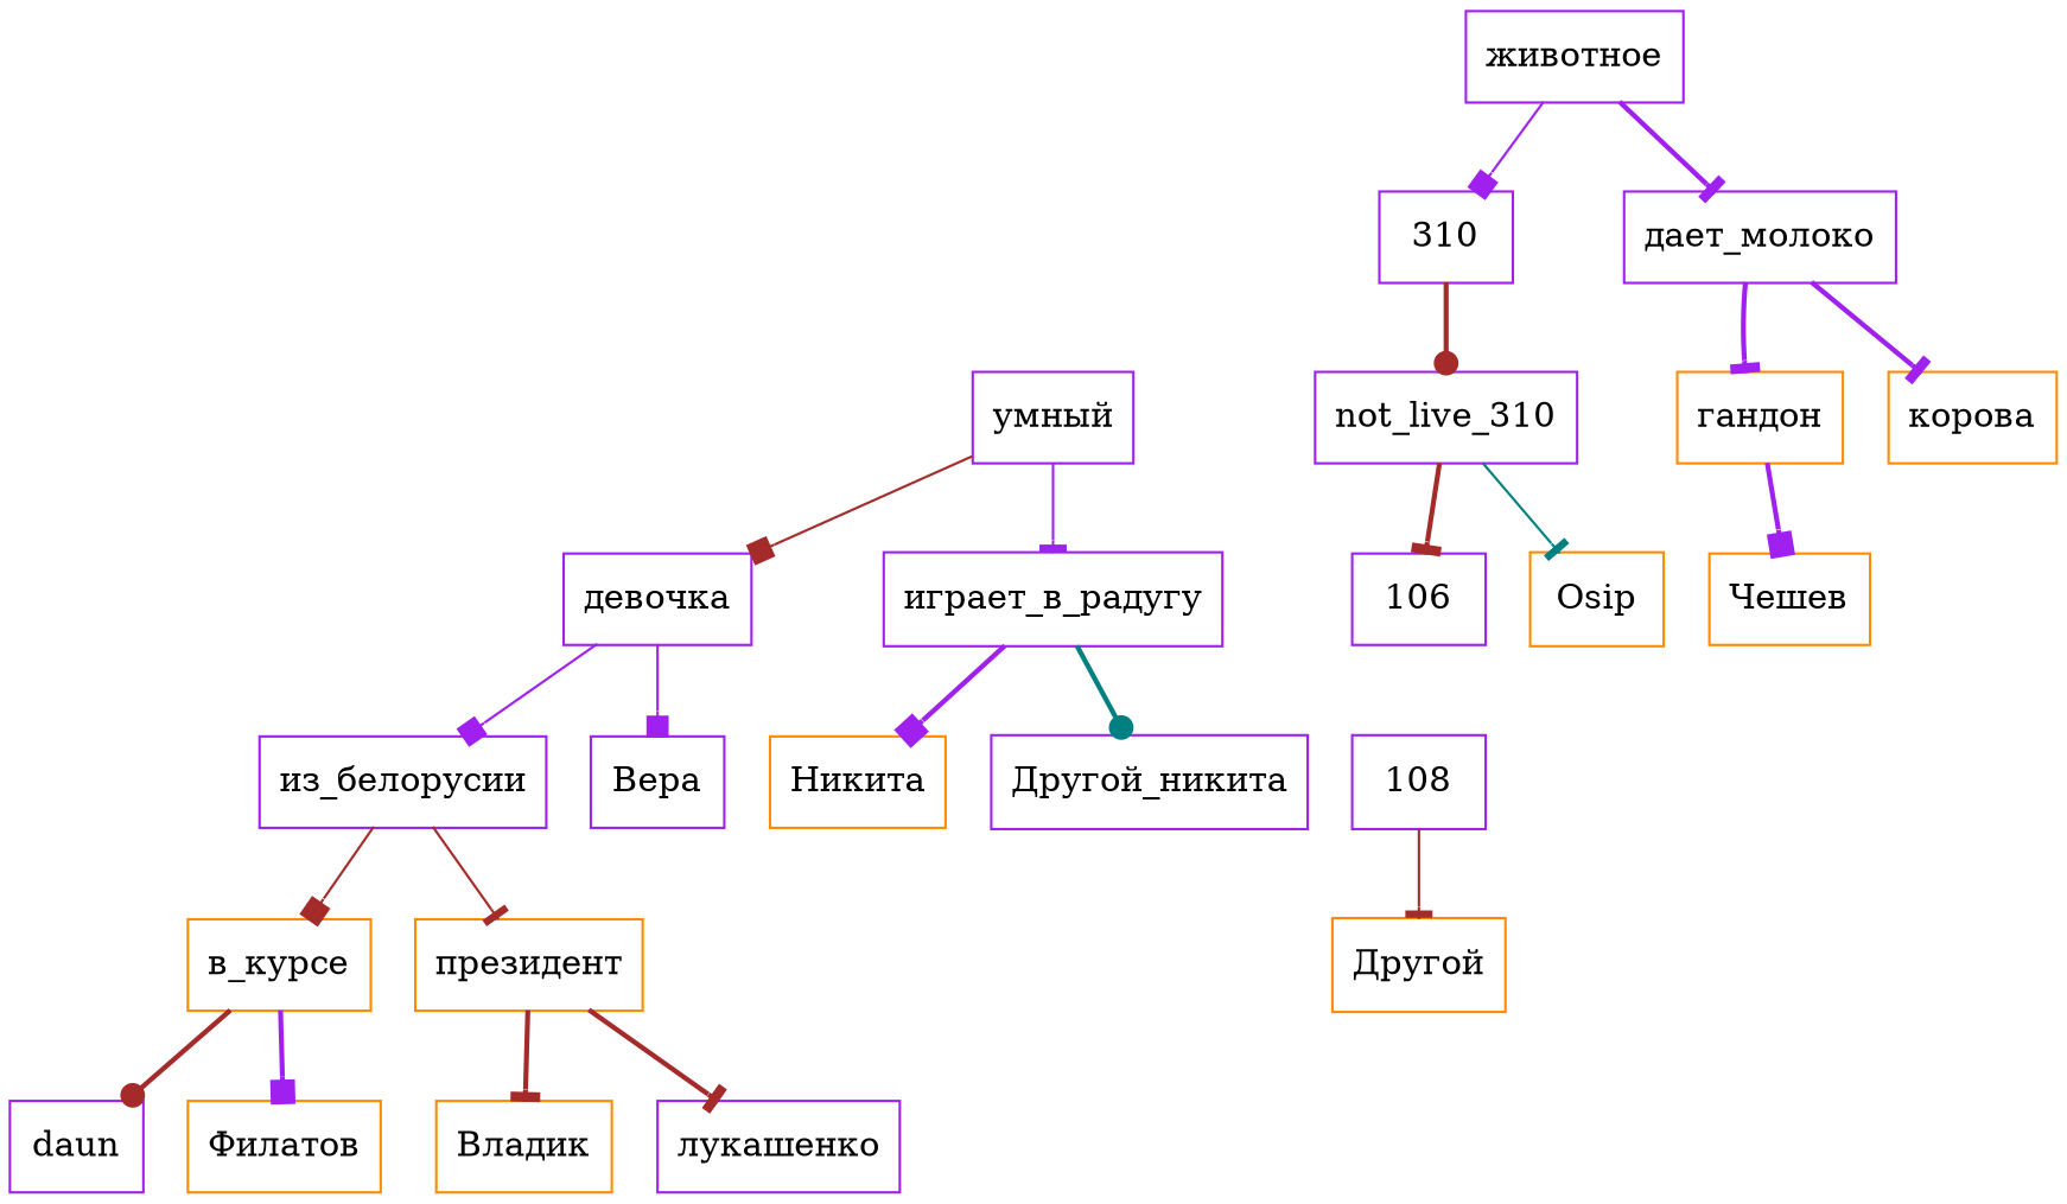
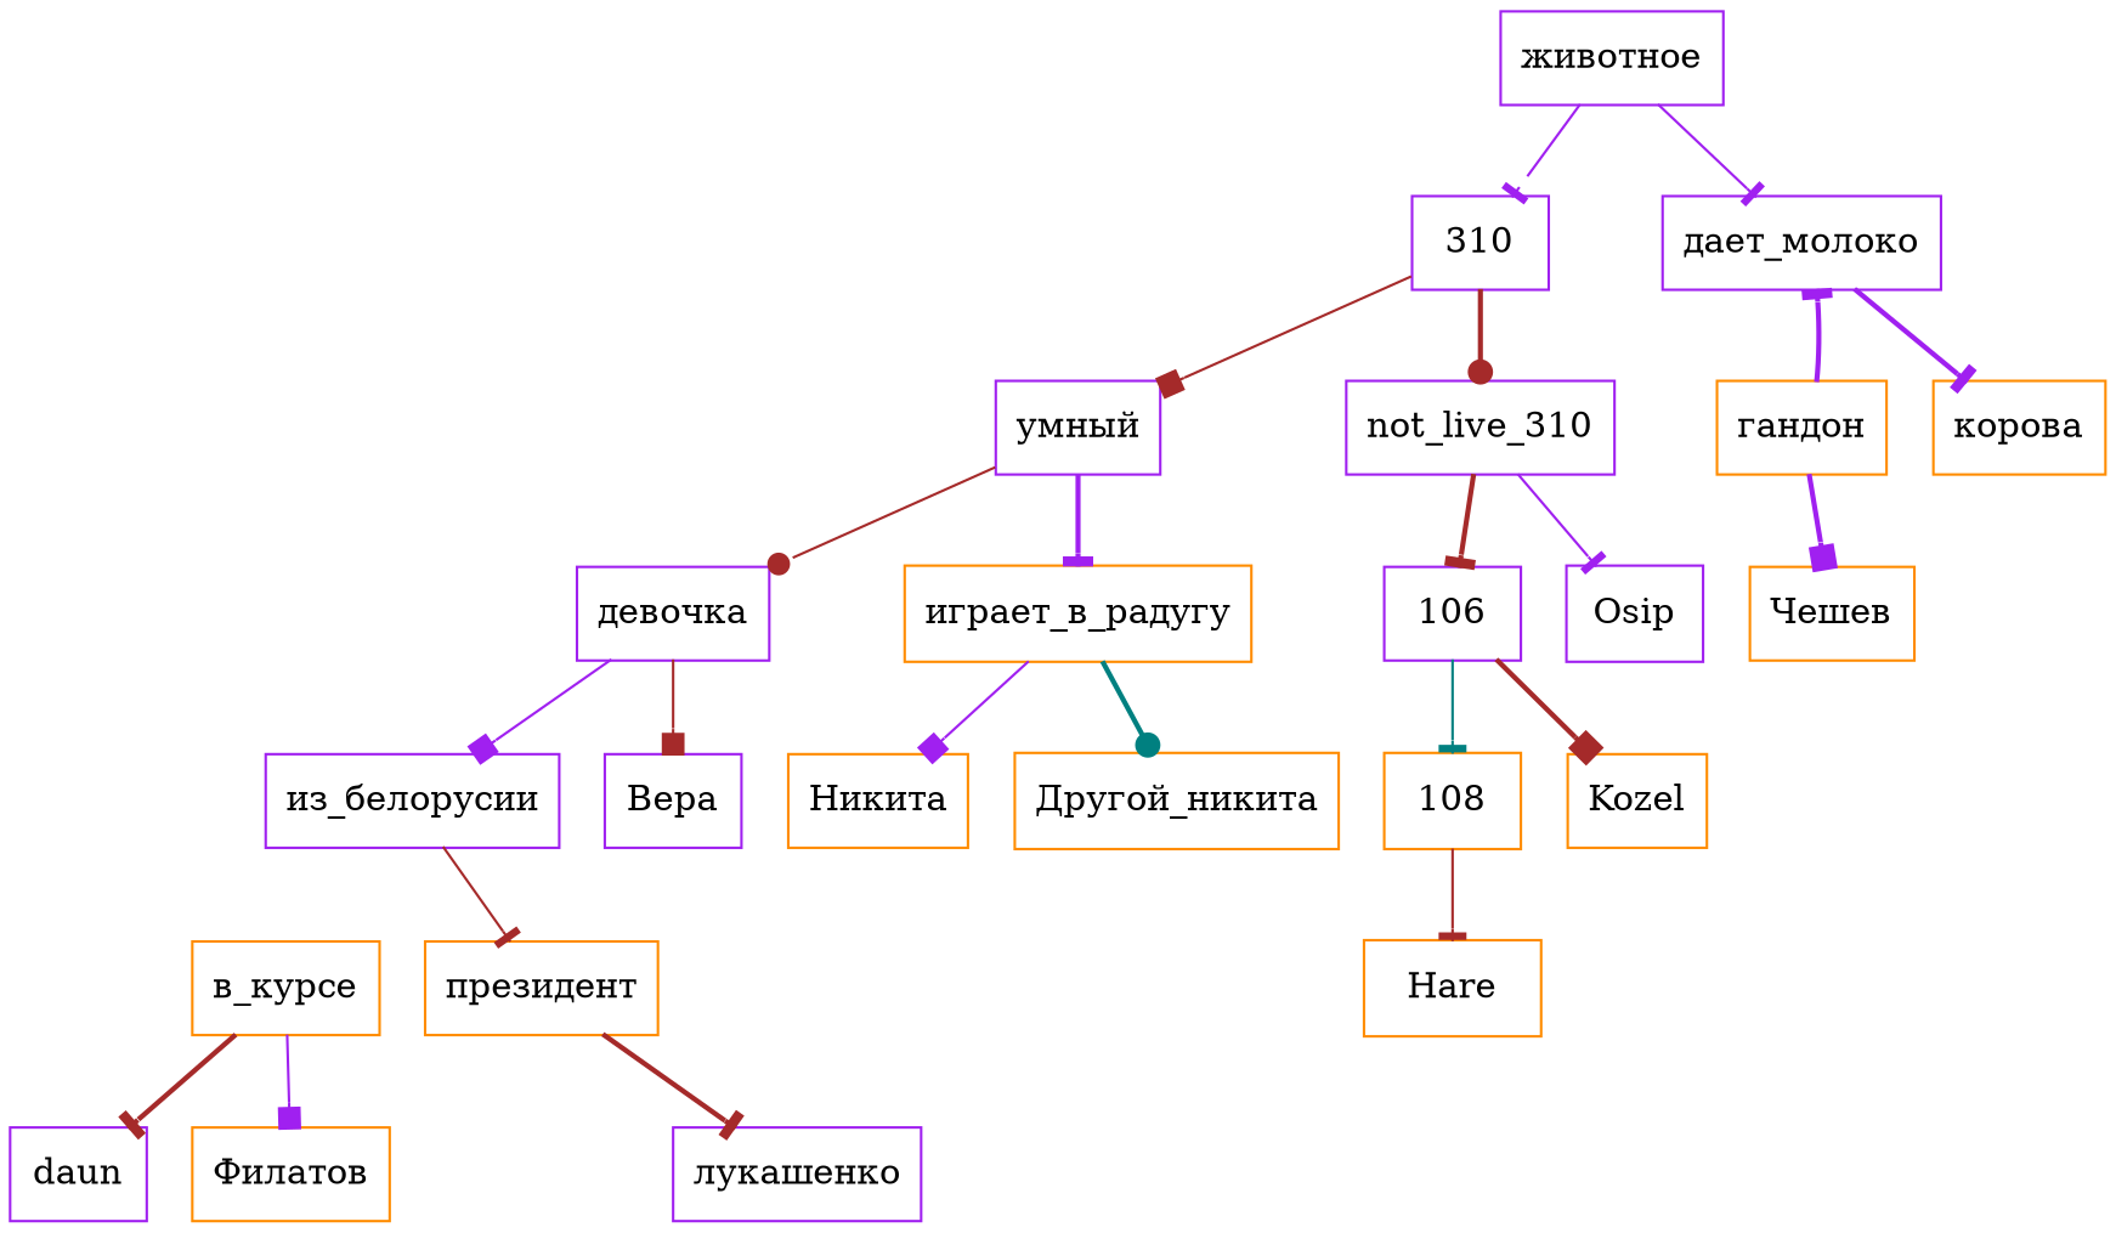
  digraph {
    node [color=darkorange shape=record]
    edge [arrowhead=tee color=brown style=bold]
    n1 [color=purple label="животное"]
    n2 [color=purple label=310]
    n3 [color=purple label="дает_молоко"]
    n4 [color=purple label="умный"]
    n5 [color=purple label=not_live_310]
    n6 [label="гандон"]
    n7 [label="корова"]
    n8 [color=purple label="девочка"]
-   n9 [color=purple label="играет_в_радугу"]
+   n9 [label="играет_в_радугу"]
    n10 [color=purple label=106]
-   n11 [label=Osip]
+   n11 [color=purple label=Osip]
    n12 [color=purple label="из_белорусии"]
    n13 [color=purple label="Вера"]
    n14 [label="Никита"]
-   n15 [color=purple label="Другой_никита"]
+   n15 [label="Другой_никита"]
    n16 [label="в_курсе"]
    n17 [label="президент"]
    n18 [color=purple label=daun]
    n19 [label="Филатов"]
-   n20 [label="Владик"]
    n21 [color=purple label="лукашенко"]
-   n22 [color=purple label=108]
-   n24 [label="Другой"]
+   n22 [label=108]
+   n23 [label=Kozel]
+   n24 [label=Hare]
    n25 [label="Чешев"]
-   n1 -> n2 [arrowhead=box color=purple style=solid]
-   n1 -> n3 [color=purple]
+   n1 -> n2 [color=purple style=solid]
+   n1 -> n3 [color=purple style=solid]
+   n2 -> n4 [arrowhead=box style=solid]
    n2 -> n5 [arrowhead=dot]
-   n3 -> n6 [color=purple]
+   n6 -> n3 [color=purple]
    n3 -> n7 [color=purple]
-   n4 -> n8 [arrowhead=box style=solid]
-   n4 -> n9 [color=purple style=solid]
+   n4 -> n8 [arrowhead=dot style=solid]
+   n4 -> n9 [color=purple]
    n5 -> n10
-   n5 -> n11 [color=teal style=solid]
+   n5 -> n11 [color=purple style=solid]
    n6 -> n25 [arrowhead=box color=purple]
    n8 -> n12 [arrowhead=box color=purple style=solid]
-   n8 -> n13 [arrowhead=box color=purple style=solid]
-   n9 -> n14 [arrowhead=box color=purple]
+   n8 -> n13 [arrowhead=box style=solid]
+   n9 -> n14 [arrowhead=box color=purple style=solid]
    n9 -> n15 [arrowhead=dot color=teal]
-   n12 -> n16 [arrowhead=box style=solid]
+   n10 -> n22 [color=teal style=solid]
+   n10 -> n23 [arrowhead=box]
    n12 -> n17 [style=solid]
-   n16 -> n18 [arrowhead=dot]
-   n16 -> n19 [arrowhead=box color=purple]
-   n17 -> n20
+   n16 -> n18
+   n16 -> n19 [arrowhead=box color=purple style=solid]
    n17 -> n21
    n22 -> n24 [style=solid]
  }
